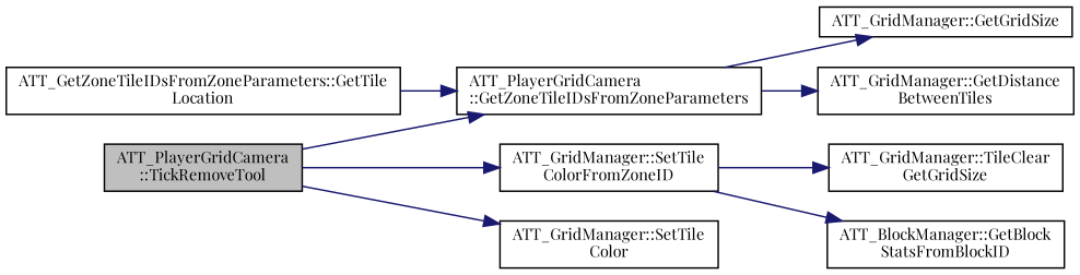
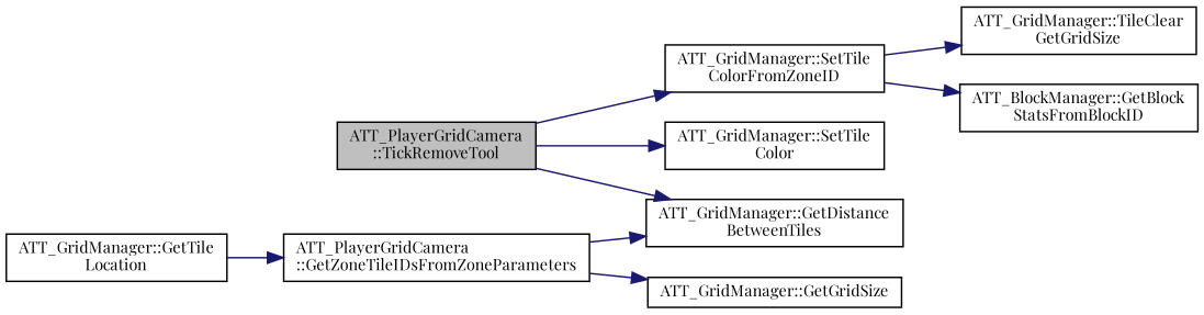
  digraph {
    fontname="Playfair Display"
    rankdir=LR
    node [color=black fillcolor=white fontname="Playfair Display" fontsize=10 shape=record style=filled]
    edge [color=midnightblue fontname="Playfair Display" fontsize=10 labelfontname=Helvetica labelfontsize=10 style=solid]
    n1 [fillcolor=grey75 fontcolor=black height=0.2 label="ATT_PlayerGridCamera\l::TickRemoveTool" width=0.4]
    n2 [height=0.2 label="ATT_PlayerGridCamera\l::GetZoneTileIDsFromZoneParameters" width=0.4]
    n3 [height=0.2 label="ATT_GridManager::SetTile\lColorFromZoneID" width=0.4]
    n4 [height=0.2 label="ATT_GridManager::SetTile\lColor" width=0.4]
    n5 [height=0.2 label="ATT_GridManager::GetGridSize" width=0.4]
    n6 [height=0.2 label="ATT_GridManager::GetDistance\lBetweenTiles" width=0.4]
    n7 [height=0.2 label="ATT_GridManager::TileClear\lGetGridSize" width=0.4]
    n8 [height=0.2 label="ATT_BlockManager::GetBlock\lStatsFromBlockID" width=0.4]
-   n9 [height=0.2 label="ATT_GetZoneTileIDsFromZoneParameters::GetTile\lLocation" width=0.4]
-   n1 -> n2
+   n9 [height=0.2 label="ATT_GridManager::GetTile\lLocation" width=0.4]
+   n1 -> n6
    n1 -> n3
    n1 -> n4
    n2 -> n5
    n2 -> n6
    n3 -> n7
    n3 -> n8
    n9 -> n2
  }
